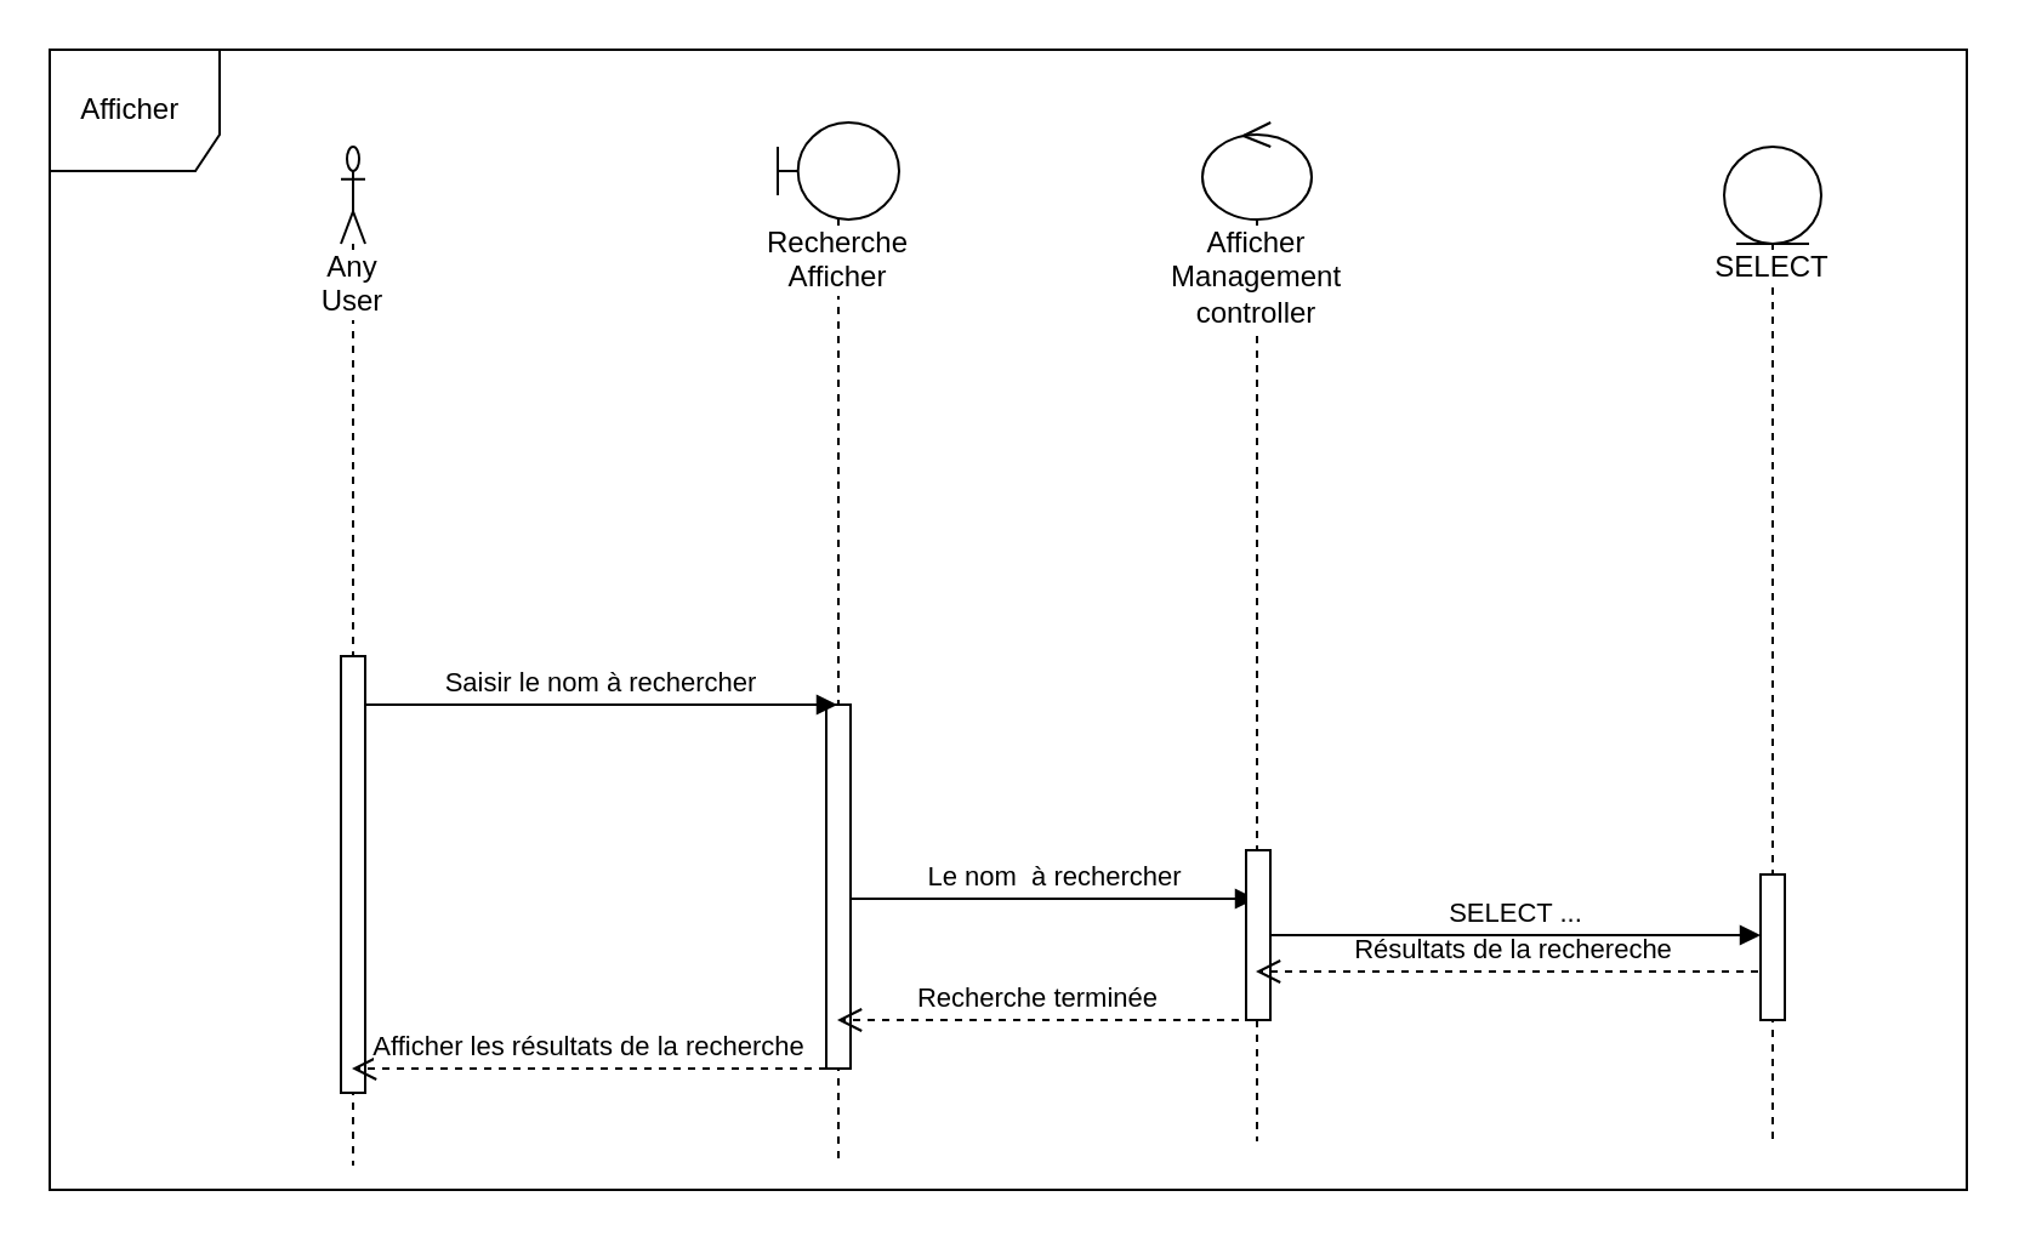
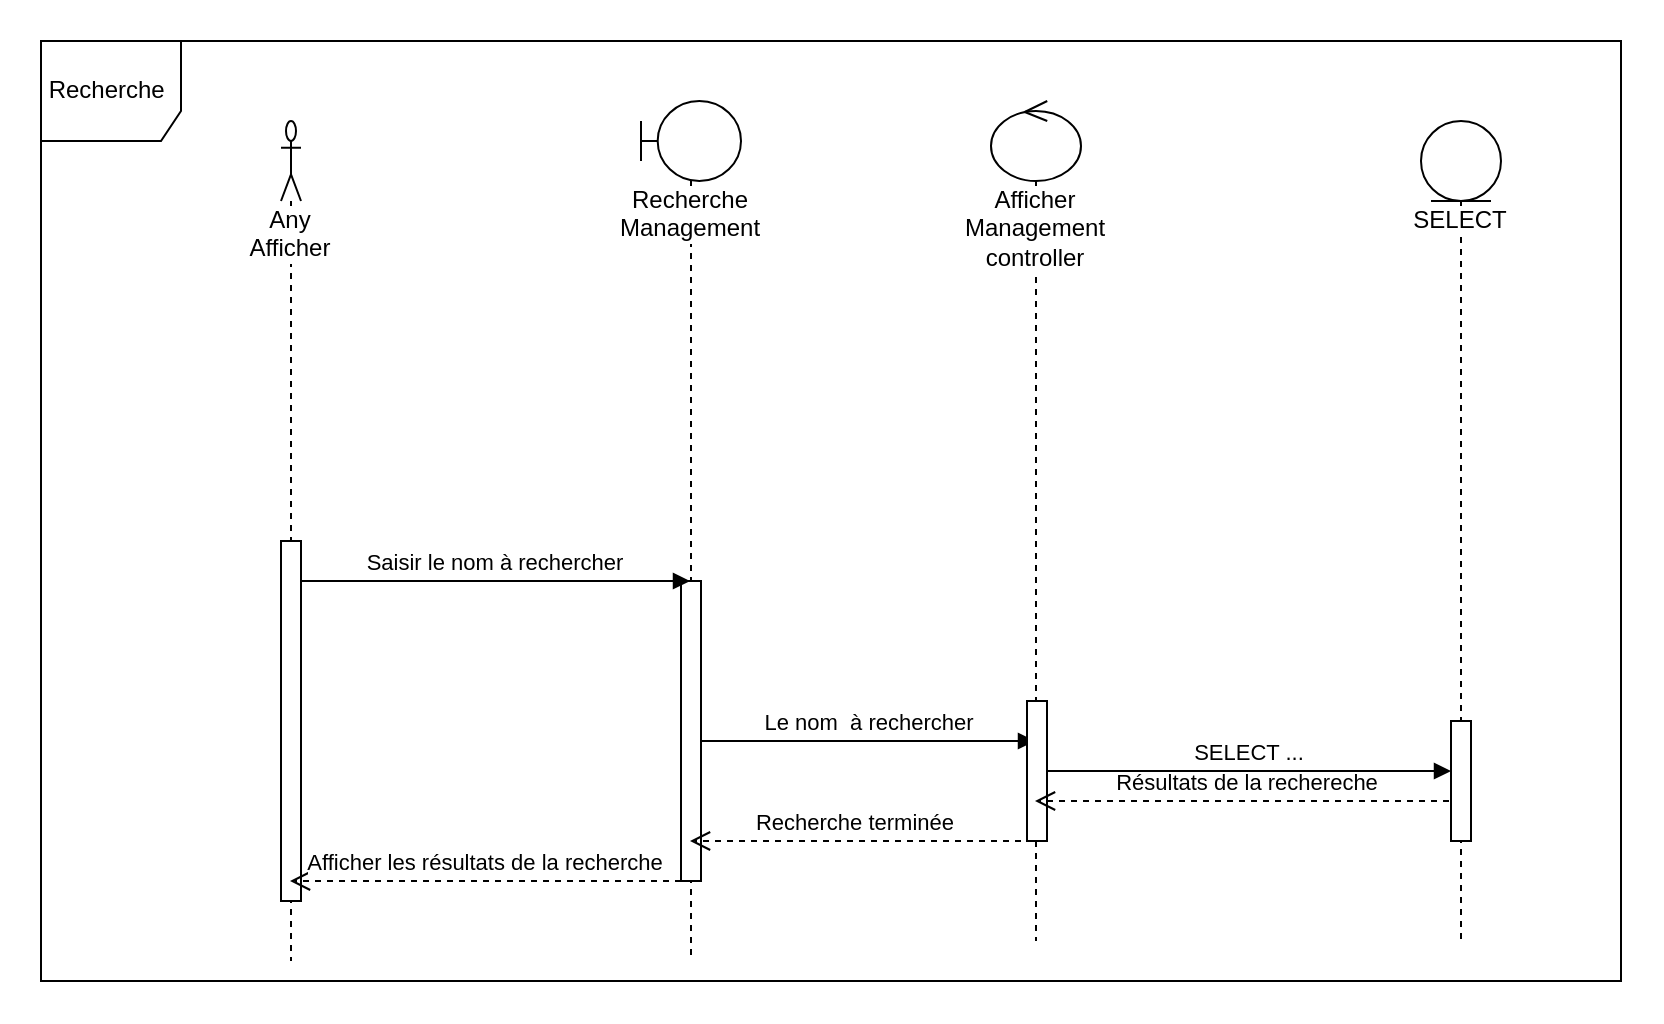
  <mxCell id="0" />
  <mxCell id="1" parent="0" />
- <mxCell id="2" value="Afficher&amp;nbsp;" style="shape=umlFrame;whiteSpace=wrap;html=1;width=70;height=50;" parent="1" vertex="1"><mxGeometry y="20" width="790" height="470" as="geometry" x="20" /></mxCell>
- <mxCell id="3" value="Recherche&lt;br&gt;Afficher" style="shape=umlLifeline;participant=umlBoundary;perimeter=lifelinePerimeter;whiteSpace=wrap;html=1;container=1;collapsible=0;recursiveResize=0;verticalAlign=top;spacingTop=36;labelBackgroundColor=#ffffff;outlineConnect=0;" parent="1" vertex="1"><mxGeometry x="320" y="50" width="50" height="430" as="geometry" /></mxCell>
+ <mxCell id="2" value="Recherche&amp;nbsp;" style="shape=umlFrame;whiteSpace=wrap;html=1;width=70;height=50;" parent="1" vertex="1"><mxGeometry y="20" width="790" height="470" as="geometry" x="20" /></mxCell>
+ <mxCell id="3" value="Recherche&lt;br&gt;Management" style="shape=umlLifeline;participant=umlBoundary;perimeter=lifelinePerimeter;whiteSpace=wrap;html=1;container=1;collapsible=0;recursiveResize=0;verticalAlign=top;spacingTop=36;labelBackgroundColor=#ffffff;outlineConnect=0;" parent="1" vertex="1"><mxGeometry x="320" y="50" width="50" height="430" as="geometry" /></mxCell>
  <mxCell id="4" value="Le nom&amp;nbsp; à rechercher" style="html=1;verticalAlign=bottom;endArrow=block;" parent="3" target="8" edge="1"><mxGeometry width="80" relative="1" as="geometry"><mxPoint x="30" y="320" as="sourcePoint" /><mxPoint x="110" y="320" as="targetPoint" /></mxGeometry></mxCell>
  <mxCell id="5" value="" style="html=1;points=[];perimeter=orthogonalPerimeter;" parent="3" vertex="1"><mxGeometry x="20" y="240" width="10" height="150" as="geometry" /></mxCell>
- <mxCell id="6" value="Any User" style="shape=umlLifeline;participant=umlActor;perimeter=lifelinePerimeter;whiteSpace=wrap;html=1;container=1;collapsible=0;recursiveResize=0;verticalAlign=top;spacingTop=36;labelBackgroundColor=#ffffff;outlineConnect=0;" parent="1" vertex="1"><mxGeometry x="140" y="60" width="10" height="420" as="geometry" /></mxCell>
+ <mxCell id="6" value="Any Afficher" style="shape=umlLifeline;participant=umlActor;perimeter=lifelinePerimeter;whiteSpace=wrap;html=1;container=1;collapsible=0;recursiveResize=0;verticalAlign=top;spacingTop=36;labelBackgroundColor=#ffffff;outlineConnect=0;" parent="1" vertex="1"><mxGeometry x="140" y="60" width="10" height="420" as="geometry" /></mxCell>
  <mxCell id="7" value="" style="html=1;points=[];perimeter=orthogonalPerimeter;" parent="6" vertex="1"><mxGeometry y="210" width="10" height="180" as="geometry" /></mxCell>
  <mxCell id="8" value="Afficher&lt;br&gt;Management controller" style="shape=umlLifeline;participant=umlControl;perimeter=lifelinePerimeter;whiteSpace=wrap;html=1;container=1;collapsible=0;recursiveResize=0;verticalAlign=top;spacingTop=36;labelBackgroundColor=#ffffff;outlineConnect=0;" parent="1" vertex="1"><mxGeometry x="495" y="50" width="45" height="420" as="geometry" /></mxCell>
  <mxCell id="9" value="" style="html=1;points=[];perimeter=orthogonalPerimeter;" parent="8" vertex="1"><mxGeometry x="18" y="300" width="10" height="70" as="geometry" /></mxCell>
  <mxCell id="10" value="SELECT" style="shape=umlLifeline;participant=umlEntity;perimeter=lifelinePerimeter;whiteSpace=wrap;html=1;container=1;collapsible=0;recursiveResize=0;verticalAlign=top;spacingTop=36;labelBackgroundColor=#ffffff;outlineConnect=0;" parent="1" vertex="1"><mxGeometry x="710" y="60" width="40" height="410" as="geometry" /></mxCell>
  <mxCell id="11" value="Saisir le nom à rechercher" style="html=1;verticalAlign=bottom;endArrow=block;" parent="1" target="3" edge="1"><mxGeometry width="80" relative="1" as="geometry"><mxPoint x="150" y="290" as="sourcePoint" /><mxPoint x="230" y="290" as="targetPoint" /></mxGeometry></mxCell>
  <mxCell id="12" value="Résultats de la rechereche" style="html=1;verticalAlign=bottom;endArrow=open;dashed=1;endSize=8;" parent="1" target="8" edge="1"><mxGeometry relative="1" as="geometry"><mxPoint x="730" y="400" as="sourcePoint" /><mxPoint x="650" y="400" as="targetPoint" /></mxGeometry></mxCell>
  <mxCell id="13" value="Recherche terminée" style="html=1;verticalAlign=bottom;endArrow=open;dashed=1;endSize=8;" parent="1" target="3" edge="1"><mxGeometry relative="1" as="geometry"><mxPoint x="510" y="420" as="sourcePoint" /><mxPoint x="430" y="420" as="targetPoint" /></mxGeometry></mxCell>
  <mxCell id="14" value="Afficher les résultats de la recherche" style="html=1;verticalAlign=bottom;endArrow=open;dashed=1;endSize=8;" parent="1" target="6" edge="1"><mxGeometry relative="1" as="geometry"><mxPoint x="340" y="440" as="sourcePoint" /><mxPoint x="260" y="440" as="targetPoint" /></mxGeometry></mxCell>
  <mxCell id="15" value="" style="html=1;verticalAlign=bottom;endArrow=block;" parent="1" source="16" target="10" edge="1"><mxGeometry width="80" relative="1" as="geometry"><mxPoint x="520" y="380" as="sourcePoint" /><mxPoint x="600" y="380" as="targetPoint" /></mxGeometry></mxCell>
  <mxCell id="16" value="" style="html=1;points=[];perimeter=orthogonalPerimeter;" parent="1" vertex="1"><mxGeometry x="725" y="360" width="10" height="60" as="geometry" /></mxCell>
  <mxCell id="17" value="SELECT ..." style="html=1;verticalAlign=bottom;endArrow=block;" parent="1" source="9" target="16" edge="1"><mxGeometry width="80" relative="1" as="geometry"><mxPoint x="523" y="385" as="sourcePoint" /><mxPoint x="729.5" y="385" as="targetPoint" /></mxGeometry></mxCell>
